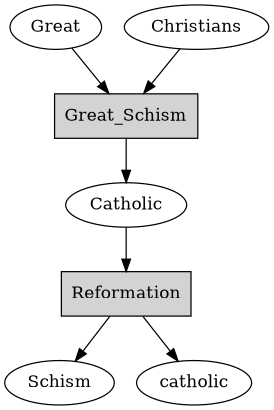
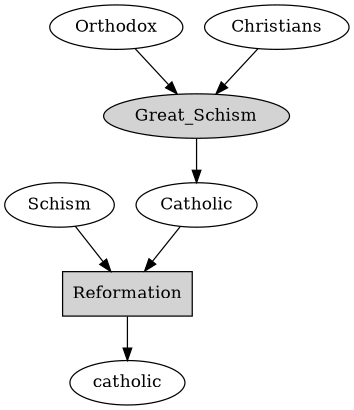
  digraph {
-   Great_Schism [shape=box style=filled]
+   Great_Schism [shape=ellipse style=filled]
    Catholic
-   Orthodox [label=Great]
+   Orthodox
    Reformation [shape=box style=filled]
    Christians
    n6 [label=Schism]
    catholic
    Great_Schism -> Catholic
    Catholic -> Reformation
    Orthodox -> Great_Schism
-   Reformation -> n6
+   n6 -> Reformation
    Reformation -> catholic
    Christians -> Great_Schism
  }
